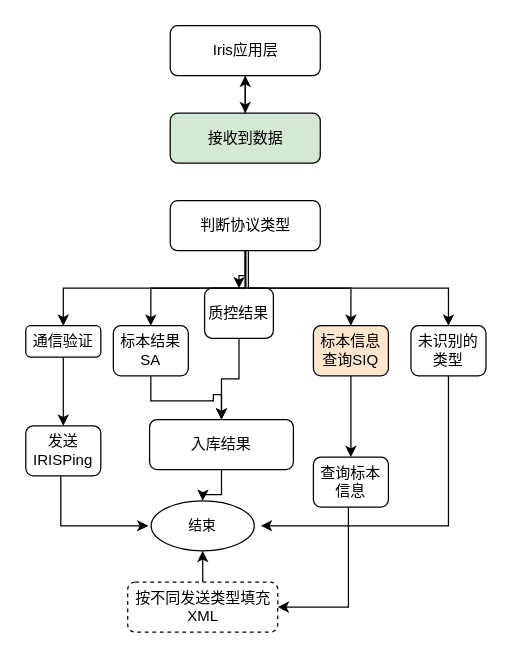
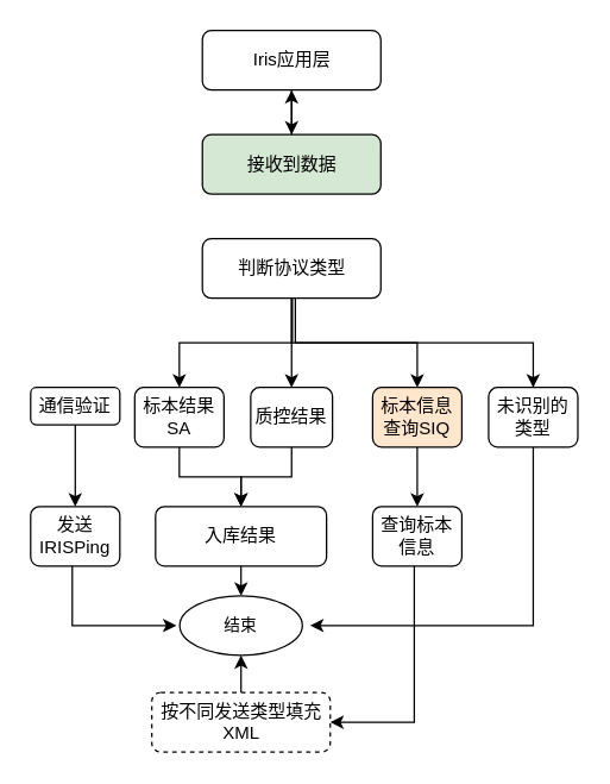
  <mxCell id="0" />
  <mxCell id="1" parent="0" />
  <mxCell id="2" style="edgeStyle=orthogonalEdgeStyle;rounded=0;orthogonalLoop=1;jettySize=auto;html=1;" edge="1" parent="1" source="3"><mxGeometry relative="1" as="geometry"><mxPoint x="195.5" y="90" as="targetPoint" /></mxGeometry></mxCell>
  <mxCell id="3" value="Iris应用层" style="rounded=1;whiteSpace=wrap;html=1;fontSize=12;glass=0;strokeWidth=1;shadow=0;" parent="1" vertex="1"><mxGeometry x="135.5" y="20" width="120" height="40" as="geometry" /></mxCell>
  <mxCell id="4" value="" style="edgeStyle=orthogonalEdgeStyle;rounded=0;orthogonalLoop=1;jettySize=auto;html=1;" edge="1" parent="1" source="5" target="3"><mxGeometry relative="1" as="geometry" /></mxCell>
  <mxCell id="5" value="接收到数据" style="rounded=1;whiteSpace=wrap;html=1;fontSize=12;glass=0;strokeWidth=1;shadow=0;fillColor=#d5e8d4;" vertex="1" parent="1"><mxGeometry x="135.5" y="90" width="120" height="40" as="geometry" /></mxCell>
  <mxCell id="6" value="" style="edgeStyle=orthogonalEdgeStyle;rounded=0;orthogonalLoop=1;jettySize=auto;html=1;endArrow=classic;endFill=1;exitX=0.5;exitY=1;exitDx=0;exitDy=0;" edge="1" parent="1" source="8" target="13"><mxGeometry relative="1" as="geometry"><mxPoint x="218" y="210" as="sourcePoint" /><Array as="points" /></mxGeometry></mxCell>
  <mxCell id="7" style="edgeStyle=orthogonalEdgeStyle;shape=connector;rounded=0;orthogonalLoop=1;jettySize=auto;html=1;entryX=0.5;entryY=0;entryDx=0;entryDy=0;labelBackgroundColor=default;strokeColor=default;fontFamily=Helvetica;fontSize=11;fontColor=default;endArrow=classic;endFill=1;" edge="1" parent="1" source="8" target="16"><mxGeometry relative="1" as="geometry" /></mxCell>
  <mxCell id="8" value="判断协议类型" style="rounded=1;whiteSpace=wrap;html=1;fontSize=12;glass=0;strokeWidth=1;shadow=0;" vertex="1" parent="1"><mxGeometry x="135.5" y="160" width="120" height="40" as="geometry" /></mxCell>
  <mxCell id="9" value="" style="edgeStyle=orthogonalEdgeStyle;rounded=0;orthogonalLoop=1;jettySize=auto;html=1;endArrow=none;endFill=0;startArrow=classic;startFill=1;" edge="1" parent="1" source="11" target="8"><mxGeometry relative="1" as="geometry"><Array as="points"><mxPoint x="120" y="230" /><mxPoint x="196" y="230" /></Array></mxGeometry></mxCell>
  <mxCell id="10" value="" style="edgeStyle=orthogonalEdgeStyle;shape=connector;rounded=0;orthogonalLoop=1;jettySize=auto;html=1;labelBackgroundColor=default;strokeColor=default;fontFamily=Helvetica;fontSize=11;fontColor=default;endArrow=classic;endFill=1;" edge="1" parent="1" source="11" target="23"><mxGeometry relative="1" as="geometry" /></mxCell>
  <mxCell id="11" value="标本结果SA" style="rounded=1;whiteSpace=wrap;html=1;fontSize=12;glass=0;strokeWidth=1;shadow=0;" vertex="1" parent="1"><mxGeometry x="90" y="260" width="60" height="40" as="geometry" /></mxCell>
  <mxCell id="12" value="" style="edgeStyle=orthogonalEdgeStyle;shape=connector;rounded=0;orthogonalLoop=1;jettySize=auto;html=1;labelBackgroundColor=default;strokeColor=default;fontFamily=Helvetica;fontSize=11;fontColor=default;endArrow=classic;endFill=1;" edge="1" parent="1" source="13" target="23"><mxGeometry relative="1" as="geometry" /></mxCell>
- <mxCell id="13" value="质控结果" style="rounded=1;whiteSpace=wrap;html=1;fontSize=12;glass=0;strokeWidth=1;shadow=0;" vertex="1" parent="1"><mxGeometry x="163" y="230" width="55" height="40" as="geometry" /></mxCell>
+ <mxCell id="13" value="质控结果" style="rounded=1;whiteSpace=wrap;html=1;fontSize=12;glass=0;strokeWidth=1;shadow=0;" vertex="1" parent="1"><mxGeometry x="168" y="260" width="55" height="40" as="geometry" /></mxCell>
  <mxCell id="14" style="edgeStyle=orthogonalEdgeStyle;rounded=0;orthogonalLoop=1;jettySize=auto;html=1;endArrow=none;endFill=0;startArrow=classic;startFill=1;exitX=0.5;exitY=0;exitDx=0;exitDy=0;" edge="1" parent="1" source="28"><mxGeometry relative="1" as="geometry"><mxPoint x="198" y="200" as="targetPoint" /><Array as="points"><mxPoint x="358" y="230" /><mxPoint x="198" y="230" /></Array></mxGeometry></mxCell>
  <mxCell id="15" value="" style="edgeStyle=orthogonalEdgeStyle;shape=connector;rounded=0;orthogonalLoop=1;jettySize=auto;html=1;labelBackgroundColor=default;strokeColor=default;fontFamily=Helvetica;fontSize=11;fontColor=default;endArrow=classic;endFill=1;" edge="1" parent="1" source="16" target="25"><mxGeometry relative="1" as="geometry" /></mxCell>
  <mxCell id="16" value="标本信息查询SIQ" style="rounded=1;whiteSpace=wrap;html=1;fontSize=12;glass=0;strokeWidth=1;shadow=0;fillColor=#ffe6cc;" vertex="1" parent="1"><mxGeometry x="250" y="260" width="60" height="40" as="geometry" /></mxCell>
- <mxCell id="17" style="edgeStyle=orthogonalEdgeStyle;rounded=0;orthogonalLoop=1;jettySize=auto;html=1;entryX=0.5;entryY=1;entryDx=0;entryDy=0;endArrow=none;endFill=0;startArrow=classic;startFill=1;" edge="1" parent="1" source="19" target="8"><mxGeometry relative="1" as="geometry"><Array as="points"><mxPoint x="50" y="230" /><mxPoint x="196" y="230" /></Array></mxGeometry></mxCell>
  <mxCell id="18" value="" style="edgeStyle=orthogonalEdgeStyle;rounded=0;orthogonalLoop=1;jettySize=auto;html=1;endArrow=classic;endFill=1;" edge="1" parent="1" source="19" target="21"><mxGeometry relative="1" as="geometry" /></mxCell>
  <mxCell id="19" value="通信验证" style="rounded=1;whiteSpace=wrap;html=1;fontSize=12;glass=0;strokeWidth=1;shadow=0;" vertex="1" parent="1"><mxGeometry x="20" y="260" width="60" height="25" as="geometry" /></mxCell>
  <mxCell id="20" style="edgeStyle=orthogonalEdgeStyle;shape=connector;rounded=0;orthogonalLoop=1;jettySize=auto;html=1;labelBackgroundColor=default;strokeColor=default;fontFamily=Helvetica;fontSize=11;fontColor=default;endArrow=classic;endFill=1;" edge="1" parent="1" source="21"><mxGeometry relative="1" as="geometry"><mxPoint x="118" y="420" as="targetPoint" /><Array as="points"><mxPoint x="48" y="420" /></Array></mxGeometry></mxCell>
  <mxCell id="21" value="发送IRISPing" style="rounded=1;whiteSpace=wrap;html=1;fontSize=12;glass=0;strokeWidth=1;shadow=0;" vertex="1" parent="1"><mxGeometry x="20" y="340" width="60" height="40" as="geometry" /></mxCell>
  <mxCell id="22" value="" style="edgeStyle=orthogonalEdgeStyle;shape=connector;rounded=0;orthogonalLoop=1;jettySize=auto;html=1;labelBackgroundColor=default;strokeColor=default;fontFamily=Helvetica;fontSize=11;fontColor=default;endArrow=classic;endFill=1;" edge="1" parent="1" source="23" target="26"><mxGeometry relative="1" as="geometry" /></mxCell>
- <mxCell id="23" value="入库结果" style="rounded=1;whiteSpace=wrap;html=1;fontSize=12;glass=0;strokeWidth=1;shadow=0;" vertex="1" parent="1"><mxGeometry x="119" y="335" width="115" height="40" as="geometry" /></mxCell>
+ <mxCell id="23" value="入库结果" style="rounded=1;whiteSpace=wrap;html=1;fontSize=12;glass=0;strokeWidth=1;shadow=0;" vertex="1" parent="1"><mxGeometry x="104" y="340" width="115" height="40" as="geometry" /></mxCell>
  <mxCell id="24" style="edgeStyle=orthogonalEdgeStyle;shape=connector;rounded=0;orthogonalLoop=1;jettySize=auto;html=1;entryX=1;entryY=0.5;entryDx=0;entryDy=0;labelBackgroundColor=default;strokeColor=default;fontFamily=Helvetica;fontSize=11;fontColor=default;endArrow=classic;endFill=1;" edge="1" parent="1" source="25" target="30"><mxGeometry relative="1" as="geometry"><Array as="points"><mxPoint x="278" y="485" /></Array></mxGeometry></mxCell>
- <mxCell id="25" value="查询标本信息" style="rounded=1;whiteSpace=wrap;html=1;fontSize=12;glass=0;strokeWidth=1;shadow=0;" vertex="1" parent="1"><mxGeometry x="250" y="365" width="60" height="40" as="geometry" /></mxCell>
+ <mxCell id="25" value="查询标本信息" style="rounded=1;whiteSpace=wrap;html=1;fontSize=12;glass=0;strokeWidth=1;shadow=0;" vertex="1" parent="1"><mxGeometry x="250" y="340" width="60" height="40" as="geometry" /></mxCell>
  <mxCell id="26" value="结束" style="ellipse;whiteSpace=wrap;html=1;fontFamily=Helvetica;fontSize=11;fontColor=default;" vertex="1" parent="1"><mxGeometry x="120.25" y="400" width="82.5" height="40" as="geometry" /></mxCell>
  <mxCell id="27" style="edgeStyle=orthogonalEdgeStyle;shape=connector;rounded=0;orthogonalLoop=1;jettySize=auto;html=1;labelBackgroundColor=default;strokeColor=default;fontFamily=Helvetica;fontSize=11;fontColor=default;endArrow=classic;endFill=1;" edge="1" parent="1" source="28"><mxGeometry relative="1" as="geometry"><mxPoint x="208" y="420" as="targetPoint" /><Array as="points"><mxPoint x="358" y="420" /></Array></mxGeometry></mxCell>
  <mxCell id="28" value="未识别的类型" style="rounded=1;whiteSpace=wrap;html=1;fontSize=12;glass=0;strokeWidth=1;shadow=0;" vertex="1" parent="1"><mxGeometry x="328" y="260" width="60" height="40" as="geometry" /></mxCell>
  <mxCell id="29" value="" style="edgeStyle=orthogonalEdgeStyle;shape=connector;rounded=0;orthogonalLoop=1;jettySize=auto;html=1;labelBackgroundColor=default;strokeColor=default;fontFamily=Helvetica;fontSize=11;fontColor=default;endArrow=classic;endFill=1;" edge="1" parent="1" source="30" target="26"><mxGeometry relative="1" as="geometry" /></mxCell>
  <mxCell id="30" value="按不同发送类型填充XML" style="rounded=1;whiteSpace=wrap;html=1;fontSize=12;glass=0;strokeWidth=1;shadow=0;dashed=1;" vertex="1" parent="1"><mxGeometry x="101.5" y="465" width="120" height="40" as="geometry" /></mxCell>
